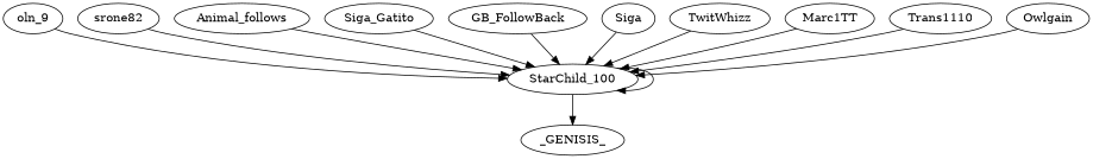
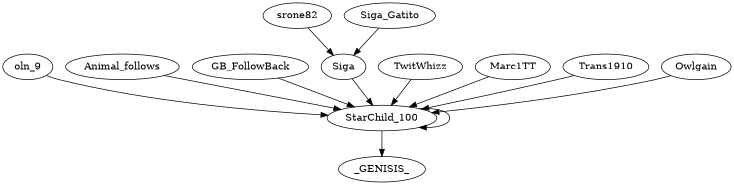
  strict digraph {
    fontname="DejaVu Serif"
    node [fontname="DejaVu Serif"]
    edge [fontname="DejaVu Serif"]
    StarChild_100
    _GENISIS_
    oln_9
    srone82
    Animal_follows
    Siga_Gatito
    GB_FollowBack
    n8 [label=Siga]
    TwitWhizz
    Marc1TT
-   Trans1110
+   Trans1110 [label=Trans1910]
    Owlgain
    StarChild_100 -> StarChild_100
    StarChild_100 -> _GENISIS_
    oln_9 -> StarChild_100
-   srone82 -> StarChild_100
+   srone82 -> n8
    Animal_follows -> StarChild_100
-   Siga_Gatito -> StarChild_100
+   Siga_Gatito -> n8
    GB_FollowBack -> StarChild_100
    n8 -> StarChild_100
    TwitWhizz -> StarChild_100
    Marc1TT -> StarChild_100
    Trans1110 -> StarChild_100
    Owlgain -> StarChild_100
  }
